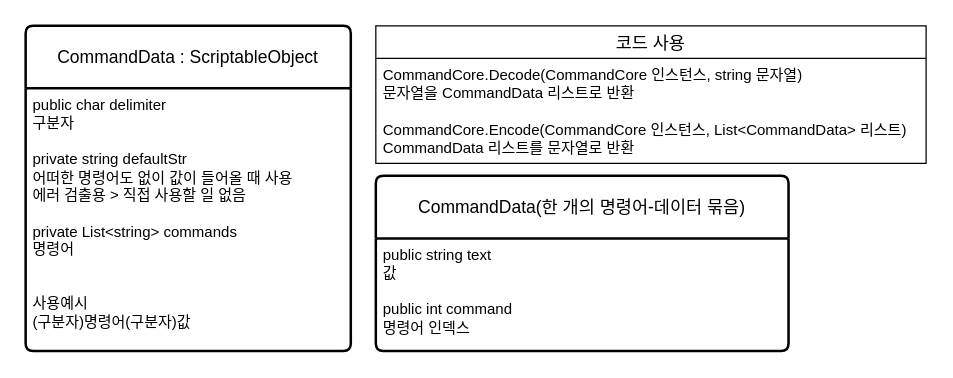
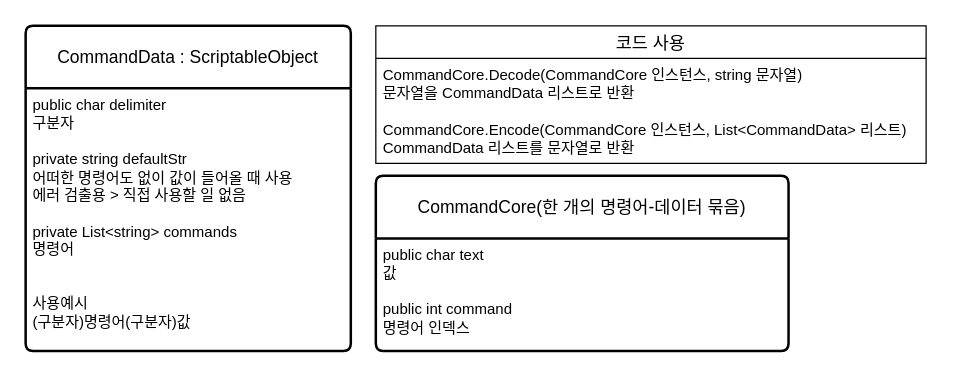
  <mxCell id="0" />
  <mxCell id="1" parent="0" />
  <mxCell id="2" value="CommandData :&amp;nbsp;ScriptableObject" style="swimlane;childLayout=stackLayout;horizontal=1;startSize=50;horizontalStack=0;rounded=1;fontSize=14;fontStyle=0;strokeWidth=2;resizeParent=0;resizeLast=1;shadow=0;dashed=0;align=center;arcSize=4;whiteSpace=wrap;html=1;" vertex="1" parent="1"><mxGeometry x="20" y="20" width="260" height="260" as="geometry" /></mxCell>
  <mxCell id="3" value="public char delimiter&lt;br&gt;구분자&lt;br&gt;&lt;br&gt;private&amp;nbsp;string defaultStr&lt;br&gt;어떠한 명령어도 없이 값이 들어올 때 사용&lt;br&gt;에러 검출용 &amp;gt; 직접 사용할 일 없음&lt;br&gt;&lt;br&gt;private List&amp;lt;string&amp;gt; commands&lt;br&gt;명령어&lt;br&gt;&lt;br&gt;&lt;br&gt;사용예시&lt;br&gt;(구분자)명령어(구분자)값" style="align=left;strokeColor=none;fillColor=none;spacingLeft=4;fontSize=12;verticalAlign=top;resizable=0;rotatable=0;part=1;html=1;" vertex="1" parent="2"><mxGeometry y="50" width="260" height="210" as="geometry" /></mxCell>
  <mxCell id="4" value="코드 사용" style="swimlane;fontStyle=0;childLayout=stackLayout;horizontal=1;startSize=26;horizontalStack=0;resizeParent=1;resizeParentMax=0;resizeLast=0;collapsible=1;marginBottom=0;align=center;fontSize=14;" vertex="1" parent="1"><mxGeometry x="300" y="20" width="440" height="110" as="geometry" /></mxCell>
  <mxCell id="5" value="&lt;div&gt;CommandCore.Decode(CommandCore 인스턴스, string 문자열)&lt;/div&gt;&lt;div&gt;문자열을 CommandData 리스트로 반환&lt;/div&gt;" style="text;strokeColor=none;fillColor=none;spacingLeft=4;spacingRight=4;overflow=hidden;rotatable=0;points=[[0,0.5],[1,0.5]];portConstraint=eastwest;fontSize=12;whiteSpace=wrap;html=1;" vertex="1" parent="4"><mxGeometry y="26" width="440" height="44" as="geometry" /></mxCell>
  <mxCell id="6" value="&lt;div&gt;CommandCore.Encode(CommandCore 인스턴스, List&amp;lt;CommandData&amp;gt; 리스트)&lt;/div&gt;&lt;div&gt;CommandData 리스트를 문자열로 반환&lt;/div&gt;" style="text;strokeColor=none;fillColor=none;spacingLeft=4;spacingRight=4;overflow=hidden;rotatable=0;points=[[0,0.5],[1,0.5]];portConstraint=eastwest;fontSize=12;whiteSpace=wrap;html=1;" vertex="1" parent="4"><mxGeometry y="70" width="440" height="40" as="geometry" /></mxCell>
- <mxCell id="7" value="CommandData(한 개의 명령어-데이터 묶음)" style="swimlane;childLayout=stackLayout;horizontal=1;startSize=50;horizontalStack=0;rounded=1;fontSize=14;fontStyle=0;strokeWidth=2;resizeParent=0;resizeLast=1;shadow=0;dashed=0;align=center;arcSize=4;whiteSpace=wrap;html=1;" vertex="1" parent="1"><mxGeometry x="300" y="140" width="330" height="140" as="geometry" /></mxCell>
- <mxCell id="8" value="public string text&lt;br&gt;값&lt;br&gt;&lt;br&gt;public int command&lt;br&gt;명령어 인덱스" style="align=left;strokeColor=none;fillColor=none;spacingLeft=4;fontSize=12;verticalAlign=top;resizable=0;rotatable=0;part=1;html=1;" vertex="1" parent="7"><mxGeometry y="50" width="330" height="90" as="geometry" /></mxCell>
+ <mxCell id="7" value="CommandCore(한 개의 명령어-데이터 묶음)" style="swimlane;childLayout=stackLayout;horizontal=1;startSize=50;horizontalStack=0;rounded=1;fontSize=14;fontStyle=0;strokeWidth=2;resizeParent=0;resizeLast=1;shadow=0;dashed=0;align=center;arcSize=4;whiteSpace=wrap;html=1;" vertex="1" parent="1"><mxGeometry x="300" y="140" width="330" height="140" as="geometry" /></mxCell>
+ <mxCell id="8" value="public char text&lt;br&gt;값&lt;br&gt;&lt;br&gt;public int command&lt;br&gt;명령어 인덱스" style="align=left;strokeColor=none;fillColor=none;spacingLeft=4;fontSize=12;verticalAlign=top;resizable=0;rotatable=0;part=1;html=1;" vertex="1" parent="7"><mxGeometry y="50" width="330" height="90" as="geometry" /></mxCell>
